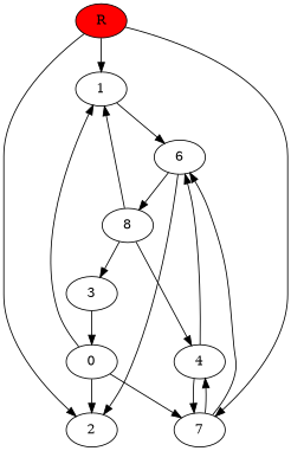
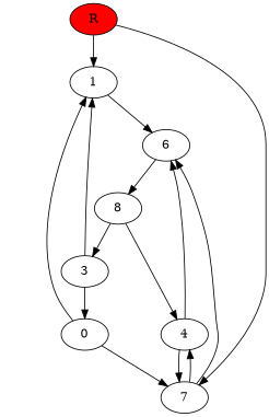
  digraph {
    1
    6
-   2
    8
    3
    4
    n7 [label=0]
    7
    R [fillcolor="#ff0000" style=filled]
    1 -> 6
-   6 -> 2
    6 -> 8
-   8 -> 1
+   3 -> 1
    8 -> 3
    8 -> 4
    3 -> n7
    4 -> 6
    4 -> 7
    n7 -> 1
-   n7 -> 2
    n7 -> 7
    7 -> 6
    7 -> 4
    R -> 1
-   R -> 2
    R -> 7
  }
